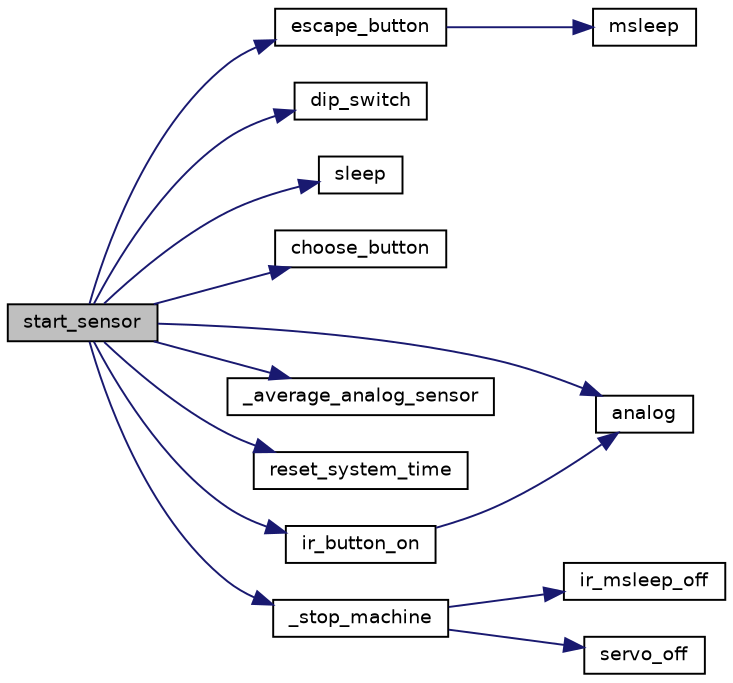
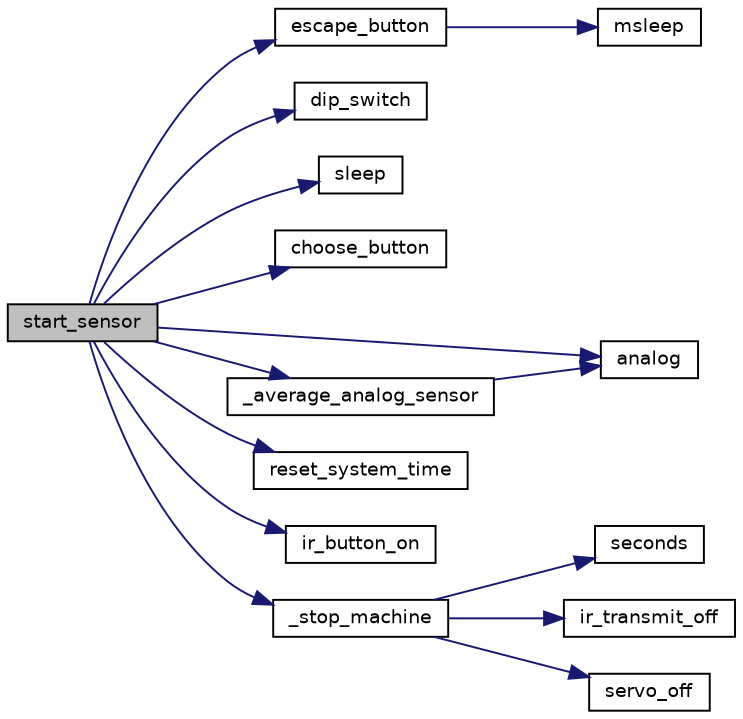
  digraph {
    rankdir=LR
    node [color=black fillcolor=white fontname=Helvetica fontsize=10 shape=record style=filled]
    edge [color=midnightblue fontname=Helvetica fontsize=10 labelfontname=Helvetica labelfontsize=10 style=solid]
    n1 [fillcolor=grey75 fontcolor=black height=0.2 label=start_sensor width=0.4]
    n2 [height=0.2 label=escape_button width=0.4]
    n3 [height=0.2 label=dip_switch width=0.4]
    n4 [height=0.2 label=sleep width=0.4]
    n5 [height=0.2 label=choose_button width=0.4]
    n6 [height=0.2 label=analog width=0.4]
    n7 [height=0.2 label=_average_analog_sensor width=0.4]
    n8 [height=0.2 label=reset_system_time width=0.4]
    n9 [height=0.2 label=ir_button_on width=0.4]
    n10 [height=0.2 label=_stop_machine width=0.4]
    n11 [height=0.2 label=msleep width=0.4]
-   n13 [height=0.2 label=ir_msleep_off width=0.4]
+   n12 [height=0.2 label=seconds width=0.4]
+   n13 [height=0.2 label=ir_transmit_off width=0.4]
    n14 [height=0.2 label=servo_off width=0.4]
    n1 -> n2
    n1 -> n3
    n1 -> n4
    n1 -> n5
    n1 -> n6
    n1 -> n7
    n1 -> n8
    n1 -> n9
    n1 -> n10
    n2 -> n11
-   n9 -> n6
+   n7 -> n6
+   n10 -> n12
    n10 -> n13
    n10 -> n14
  }
